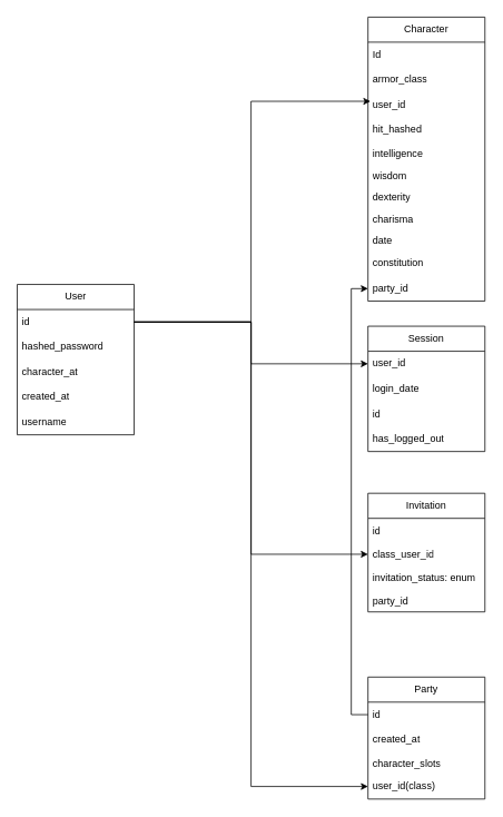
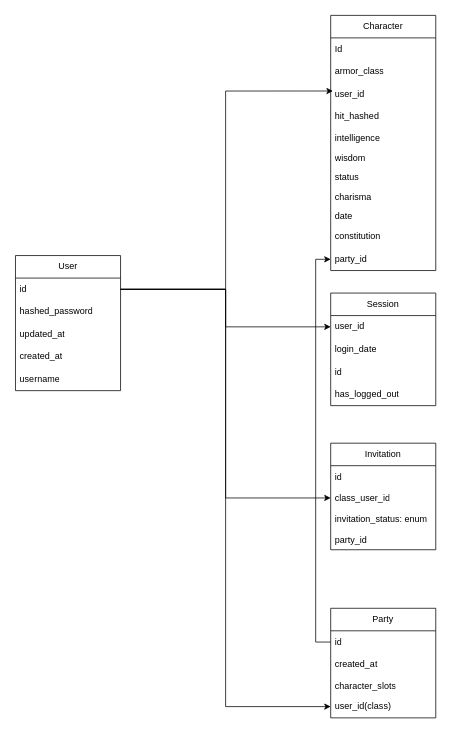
  <mxCell id="0" />
  <mxCell id="1" parent="0" />
  <mxCell id="2" value="User" style="swimlane;fontStyle=0;childLayout=stackLayout;horizontal=1;startSize=30;horizontalStack=0;resizeParent=1;resizeParentMax=0;resizeLast=0;collapsible=1;marginBottom=0;whiteSpace=wrap;html=1;" vertex="1" parent="1"><mxGeometry x="20" y="340" width="140" height="180" as="geometry"><mxRectangle x="440" y="240" width="70" height="30" as="alternateBounds" /></mxGeometry></mxCell>
  <mxCell id="3" value="&lt;div&gt;id&lt;/div&gt;" style="text;strokeColor=none;fillColor=none;align=left;verticalAlign=middle;spacingLeft=4;spacingRight=4;overflow=hidden;points=[[0,0.5],[1,0.5]];portConstraint=eastwest;rotatable=0;whiteSpace=wrap;html=1;" vertex="1" parent="2"><mxGeometry y="30" width="140" height="30" as="geometry" /></mxCell>
  <mxCell id="4" value="hashed_password" style="text;strokeColor=none;fillColor=none;align=left;verticalAlign=middle;spacingLeft=4;spacingRight=4;overflow=hidden;points=[[0,0.5],[1,0.5]];portConstraint=eastwest;rotatable=0;whiteSpace=wrap;html=1;" vertex="1" parent="2"><mxGeometry y="60" width="140" height="30" as="geometry" /></mxCell>
- <mxCell id="5" value="character_at" style="text;strokeColor=none;fillColor=none;align=left;verticalAlign=middle;spacingLeft=4;spacingRight=4;overflow=hidden;points=[[0,0.5],[1,0.5]];portConstraint=eastwest;rotatable=0;whiteSpace=wrap;html=1;" vertex="1" parent="2"><mxGeometry y="90" width="140" height="30" as="geometry" /></mxCell>
+ <mxCell id="5" value="updated_at" style="text;strokeColor=none;fillColor=none;align=left;verticalAlign=middle;spacingLeft=4;spacingRight=4;overflow=hidden;points=[[0,0.5],[1,0.5]];portConstraint=eastwest;rotatable=0;whiteSpace=wrap;html=1;" vertex="1" parent="2"><mxGeometry y="90" width="140" height="30" as="geometry" /></mxCell>
  <mxCell id="6" value="created_at" style="text;strokeColor=none;fillColor=none;align=left;verticalAlign=middle;spacingLeft=4;spacingRight=4;overflow=hidden;points=[[0,0.5],[1,0.5]];portConstraint=eastwest;rotatable=0;whiteSpace=wrap;html=1;" vertex="1" parent="2"><mxGeometry y="120" width="140" height="30" as="geometry" /></mxCell>
  <mxCell id="7" value="&lt;div&gt;username&lt;/div&gt;" style="text;strokeColor=none;fillColor=none;align=left;verticalAlign=middle;spacingLeft=4;spacingRight=4;overflow=hidden;points=[[0,0.5],[1,0.5]];portConstraint=eastwest;rotatable=0;whiteSpace=wrap;html=1;" vertex="1" parent="2"><mxGeometry y="150" width="140" height="30" as="geometry" /></mxCell>
  <mxCell id="8" value="Session" style="swimlane;fontStyle=0;childLayout=stackLayout;horizontal=1;startSize=30;horizontalStack=0;resizeParent=1;resizeParentMax=0;resizeLast=0;collapsible=1;marginBottom=0;whiteSpace=wrap;html=1;" vertex="1" parent="1"><mxGeometry x="440" y="390" width="140" height="150" as="geometry" /></mxCell>
  <mxCell id="9" value="user_id" style="text;strokeColor=none;fillColor=none;align=left;verticalAlign=middle;spacingLeft=4;spacingRight=4;overflow=hidden;points=[[0,0.5],[1,0.5]];portConstraint=eastwest;rotatable=0;whiteSpace=wrap;html=1;" vertex="1" parent="8"><mxGeometry y="30" width="140" height="30" as="geometry" /></mxCell>
  <mxCell id="10" value="login_date" style="text;strokeColor=none;fillColor=none;align=left;verticalAlign=middle;spacingLeft=4;spacingRight=4;overflow=hidden;points=[[0,0.5],[1,0.5]];portConstraint=eastwest;rotatable=0;whiteSpace=wrap;html=1;" vertex="1" parent="8"><mxGeometry y="60" width="140" height="30" as="geometry" /></mxCell>
  <mxCell id="11" value="id" style="text;strokeColor=none;fillColor=none;align=left;verticalAlign=middle;spacingLeft=4;spacingRight=4;overflow=hidden;points=[[0,0.5],[1,0.5]];portConstraint=eastwest;rotatable=0;whiteSpace=wrap;html=1;" vertex="1" parent="8"><mxGeometry y="90" width="140" height="30" as="geometry" /></mxCell>
  <mxCell id="12" value="has_logged_out" style="text;strokeColor=none;fillColor=none;align=left;verticalAlign=middle;spacingLeft=4;spacingRight=4;overflow=hidden;points=[[0,0.5],[1,0.5]];portConstraint=eastwest;rotatable=0;whiteSpace=wrap;html=1;" vertex="1" parent="8"><mxGeometry y="120" width="140" height="30" as="geometry" /></mxCell>
  <mxCell id="13" value="Character" style="swimlane;fontStyle=0;childLayout=stackLayout;horizontal=1;startSize=30;horizontalStack=0;resizeParent=1;resizeParentMax=0;resizeLast=0;collapsible=1;marginBottom=0;whiteSpace=wrap;html=1;" vertex="1" parent="1"><mxGeometry x="440" y="20" width="140" height="340" as="geometry" /></mxCell>
  <mxCell id="14" value="Id" style="text;strokeColor=none;fillColor=none;align=left;verticalAlign=middle;spacingLeft=4;spacingRight=4;overflow=hidden;points=[[0,0.5],[1,0.5]];portConstraint=eastwest;rotatable=0;whiteSpace=wrap;html=1;" vertex="1" parent="13"><mxGeometry y="30" width="140" height="30" as="geometry" /></mxCell>
  <mxCell id="15" value="&lt;div&gt;armor_class&lt;/div&gt;" style="text;strokeColor=none;fillColor=none;align=left;verticalAlign=middle;spacingLeft=4;spacingRight=4;overflow=hidden;points=[[0,0.5],[1,0.5]];portConstraint=eastwest;rotatable=0;whiteSpace=wrap;html=1;" vertex="1" parent="13"><mxGeometry y="60" width="140" height="30" as="geometry" /></mxCell>
  <mxCell id="16" value="user_id" style="text;strokeColor=none;fillColor=none;align=left;verticalAlign=middle;spacingLeft=4;spacingRight=4;overflow=hidden;points=[[0,0.5],[1,0.5]];portConstraint=eastwest;rotatable=0;whiteSpace=wrap;html=1;" vertex="1" parent="13"><mxGeometry y="90" width="140" height="30" as="geometry" /></mxCell>
  <mxCell id="17" value="hit_hashed" style="text;strokeColor=none;fillColor=none;align=left;verticalAlign=middle;spacingLeft=4;spacingRight=4;overflow=hidden;points=[[0,0.5],[1,0.5]];portConstraint=eastwest;rotatable=0;whiteSpace=wrap;html=1;" vertex="1" parent="13"><mxGeometry y="120" width="140" height="30" as="geometry" /></mxCell>
  <mxCell id="18" value="intelligence" style="text;strokeColor=none;fillColor=none;align=left;verticalAlign=top;spacingLeft=4;spacingRight=4;overflow=hidden;rotatable=0;points=[[0,0.5],[1,0.5]];portConstraint=eastwest;whiteSpace=wrap;html=1;" vertex="1" parent="13"><mxGeometry y="150" width="140" height="26" as="geometry" /></mxCell>
  <mxCell id="19" value="wisdom" style="text;strokeColor=none;fillColor=none;align=left;verticalAlign=top;spacingLeft=4;spacingRight=4;overflow=hidden;rotatable=0;points=[[0,0.5],[1,0.5]];portConstraint=eastwest;whiteSpace=wrap;html=1;" vertex="1" parent="13"><mxGeometry y="176" width="140" height="26" as="geometry" /></mxCell>
- <mxCell id="20" value="dexterity" style="text;strokeColor=none;fillColor=none;align=left;verticalAlign=top;spacingLeft=4;spacingRight=4;overflow=hidden;rotatable=0;points=[[0,0.5],[1,0.5]];portConstraint=eastwest;whiteSpace=wrap;html=1;" vertex="1" parent="13"><mxGeometry y="202" width="140" height="26" as="geometry" /></mxCell>
+ <mxCell id="20" value="status" style="text;strokeColor=none;fillColor=none;align=left;verticalAlign=top;spacingLeft=4;spacingRight=4;overflow=hidden;rotatable=0;points=[[0,0.5],[1,0.5]];portConstraint=eastwest;whiteSpace=wrap;html=1;" vertex="1" parent="13"><mxGeometry y="202" width="140" height="26" as="geometry" /></mxCell>
  <mxCell id="21" value="charisma" style="text;strokeColor=none;fillColor=none;align=left;verticalAlign=top;spacingLeft=4;spacingRight=4;overflow=hidden;rotatable=0;points=[[0,0.5],[1,0.5]];portConstraint=eastwest;whiteSpace=wrap;html=1;" vertex="1" parent="13"><mxGeometry y="228" width="140" height="26" as="geometry" /></mxCell>
  <mxCell id="22" value="date" style="text;strokeColor=none;fillColor=none;align=left;verticalAlign=top;spacingLeft=4;spacingRight=4;overflow=hidden;rotatable=0;points=[[0,0.5],[1,0.5]];portConstraint=eastwest;whiteSpace=wrap;html=1;" vertex="1" parent="13"><mxGeometry y="254" width="140" height="26" as="geometry" /></mxCell>
  <mxCell id="23" value="constitution" style="text;strokeColor=none;fillColor=none;align=left;verticalAlign=middle;spacingLeft=4;spacingRight=4;overflow=hidden;points=[[0,0.5],[1,0.5]];portConstraint=eastwest;rotatable=0;whiteSpace=wrap;html=1;" vertex="1" parent="13"><mxGeometry y="280" width="140" height="30" as="geometry" /></mxCell>
  <mxCell id="24" value="&lt;div&gt;party_id&lt;/div&gt;" style="text;strokeColor=none;fillColor=none;align=left;verticalAlign=middle;spacingLeft=4;spacingRight=4;overflow=hidden;points=[[0,0.5],[1,0.5]];portConstraint=eastwest;rotatable=0;whiteSpace=wrap;html=1;" vertex="1" parent="13"><mxGeometry y="310" width="140" height="30" as="geometry" /></mxCell>
  <mxCell id="25" value="Party" style="swimlane;fontStyle=0;childLayout=stackLayout;horizontal=1;startSize=30;horizontalStack=0;resizeParent=1;resizeParentMax=0;resizeLast=0;collapsible=1;marginBottom=0;whiteSpace=wrap;html=1;" vertex="1" parent="1"><mxGeometry x="440" y="810" width="140" height="146" as="geometry" /></mxCell>
  <mxCell id="26" value="id" style="text;strokeColor=none;fillColor=none;align=left;verticalAlign=middle;spacingLeft=4;spacingRight=4;overflow=hidden;points=[[0,0.5],[1,0.5]];portConstraint=eastwest;rotatable=0;whiteSpace=wrap;html=1;" vertex="1" parent="25"><mxGeometry y="30" width="140" height="30" as="geometry" /></mxCell>
  <mxCell id="27" value="created_at" style="text;strokeColor=none;fillColor=none;align=left;verticalAlign=middle;spacingLeft=4;spacingRight=4;overflow=hidden;points=[[0,0.5],[1,0.5]];portConstraint=eastwest;rotatable=0;whiteSpace=wrap;html=1;" vertex="1" parent="25"><mxGeometry y="60" width="140" height="30" as="geometry" /></mxCell>
  <mxCell id="28" value="character_slots" style="text;strokeColor=none;fillColor=none;align=left;verticalAlign=top;spacingLeft=4;spacingRight=4;overflow=hidden;rotatable=0;points=[[0,0.5],[1,0.5]];portConstraint=eastwest;whiteSpace=wrap;html=1;" vertex="1" parent="25"><mxGeometry y="90" width="140" height="26" as="geometry" /></mxCell>
  <mxCell id="29" value="user_id(class)" style="text;strokeColor=none;fillColor=none;align=left;verticalAlign=middle;spacingLeft=4;spacingRight=4;overflow=hidden;points=[[0,0.5],[1,0.5]];portConstraint=eastwest;rotatable=0;whiteSpace=wrap;html=1;" vertex="1" parent="25"><mxGeometry y="116" width="140" height="30" as="geometry" /></mxCell>
  <mxCell id="30" value="Invitation" style="swimlane;fontStyle=0;childLayout=stackLayout;horizontal=1;startSize=30;horizontalStack=0;resizeParent=1;resizeParentMax=0;resizeLast=0;collapsible=1;marginBottom=0;whiteSpace=wrap;html=1;" vertex="1" parent="1"><mxGeometry x="440" y="590" width="140" height="142" as="geometry" /></mxCell>
  <mxCell id="31" value="id" style="text;strokeColor=none;fillColor=none;align=left;verticalAlign=middle;spacingLeft=4;spacingRight=4;overflow=hidden;points=[[0,0.5],[1,0.5]];portConstraint=eastwest;rotatable=0;whiteSpace=wrap;html=1;" vertex="1" parent="30"><mxGeometry y="30" width="140" height="30" as="geometry" /></mxCell>
  <mxCell id="32" value="class_user_id" style="text;strokeColor=none;fillColor=none;align=left;verticalAlign=top;spacingLeft=4;spacingRight=4;overflow=hidden;rotatable=0;points=[[0,0.5],[1,0.5]];portConstraint=eastwest;whiteSpace=wrap;html=1;" vertex="1" parent="30"><mxGeometry y="60" width="140" height="26" as="geometry" /></mxCell>
  <mxCell id="33" value="invitation_status: enum" style="text;strokeColor=none;fillColor=none;align=left;verticalAlign=middle;spacingLeft=4;spacingRight=4;overflow=hidden;points=[[0,0.5],[1,0.5]];portConstraint=eastwest;rotatable=0;whiteSpace=wrap;html=1;" vertex="1" parent="30"><mxGeometry y="86" width="140" height="30" as="geometry" /></mxCell>
  <mxCell id="34" value="party_id" style="text;strokeColor=none;fillColor=none;align=left;verticalAlign=top;spacingLeft=4;spacingRight=4;overflow=hidden;rotatable=0;points=[[0,0.5],[1,0.5]];portConstraint=eastwest;whiteSpace=wrap;html=1;" vertex="1" parent="30"><mxGeometry y="116" width="140" height="26" as="geometry" /></mxCell>
  <mxCell id="35" style="edgeStyle=orthogonalEdgeStyle;rounded=0;orthogonalLoop=1;jettySize=auto;html=1;entryX=0.021;entryY=0.359;entryDx=0;entryDy=0;entryPerimeter=0;" edge="1" parent="1" source="3" target="16"><mxGeometry relative="1" as="geometry" /></mxCell>
  <mxCell id="36" style="edgeStyle=orthogonalEdgeStyle;rounded=0;orthogonalLoop=1;jettySize=auto;html=1;entryX=0;entryY=0.5;entryDx=0;entryDy=0;" edge="1" parent="1" source="3" target="9"><mxGeometry relative="1" as="geometry" /></mxCell>
  <mxCell id="37" style="edgeStyle=orthogonalEdgeStyle;rounded=0;orthogonalLoop=1;jettySize=auto;html=1;entryX=0;entryY=0.5;entryDx=0;entryDy=0;" edge="1" parent="1" source="3" target="32"><mxGeometry relative="1" as="geometry" /></mxCell>
  <mxCell id="38" style="edgeStyle=orthogonalEdgeStyle;rounded=0;orthogonalLoop=1;jettySize=auto;html=1;entryX=0;entryY=0.5;entryDx=0;entryDy=0;" edge="1" parent="1" source="3" target="29"><mxGeometry relative="1" as="geometry" /></mxCell>
  <mxCell id="39" style="edgeStyle=orthogonalEdgeStyle;rounded=0;orthogonalLoop=1;jettySize=auto;html=1;entryX=0;entryY=0.5;entryDx=0;entryDy=0;" edge="1" parent="1" source="26" target="24"><mxGeometry relative="1" as="geometry" /></mxCell>
